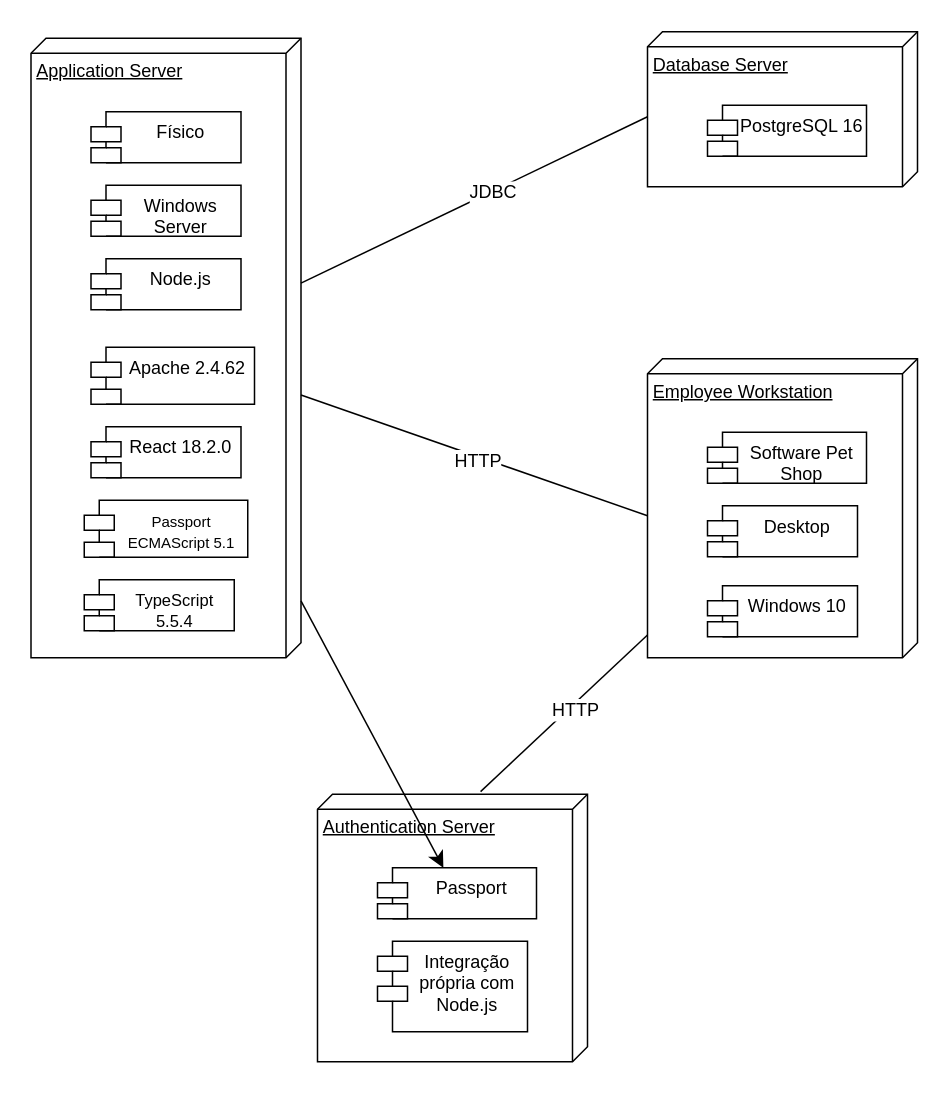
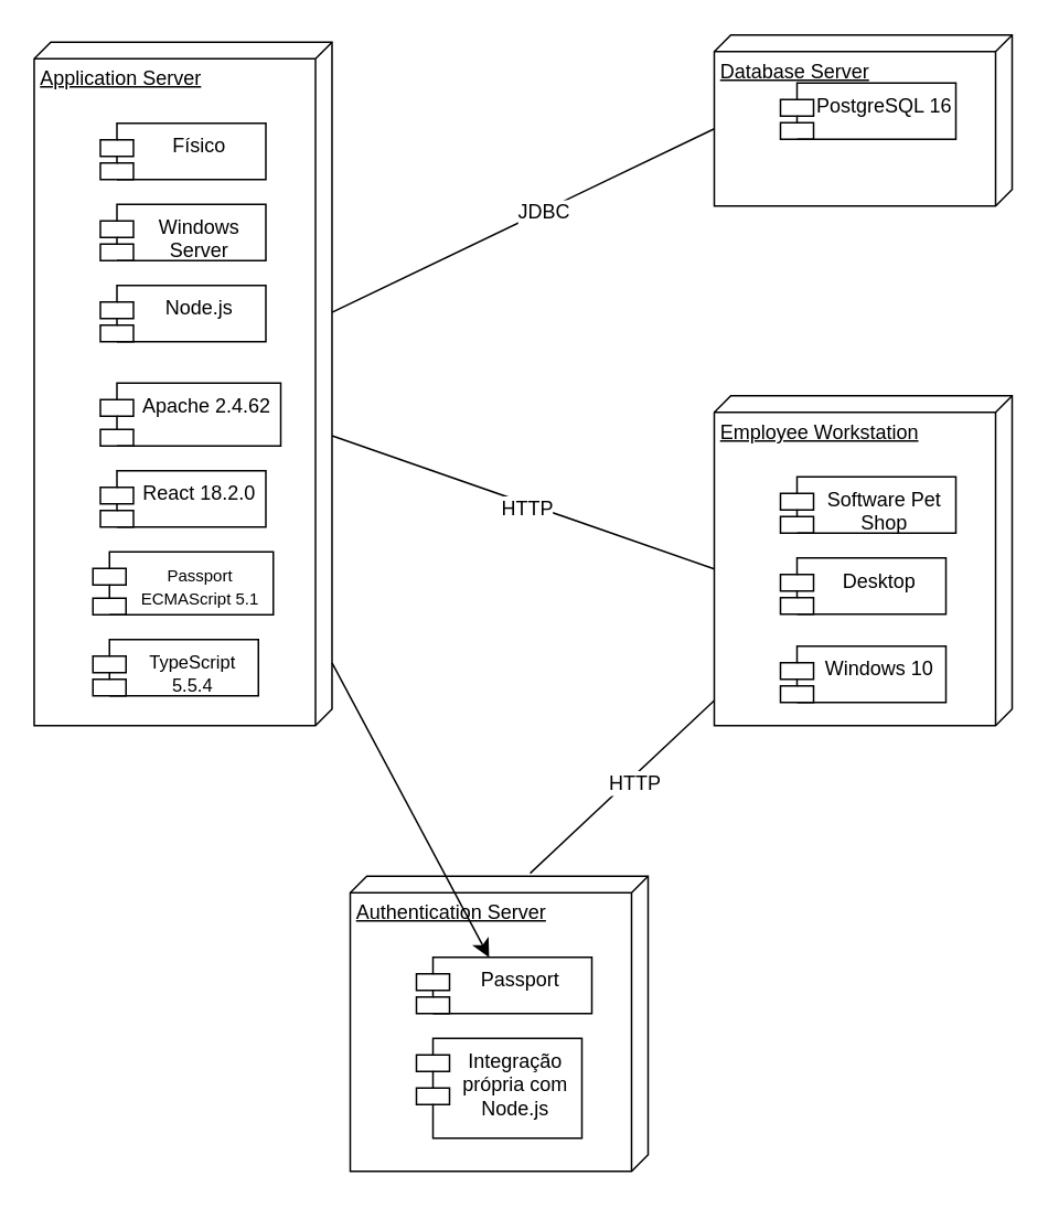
  <mxCell id="0" />
  <mxCell id="1" parent="0" />
  <mxCell id="2" style="edgeStyle=none;curved=1;rounded=0;orthogonalLoop=1;jettySize=auto;html=1;exitX=0;exitY=0;exitDx=318;exitDy=95;exitPerimeter=0;fontSize=12;startSize=8;endSize=8;" edge="1" parent="1" source="3"><mxGeometry relative="1" as="geometry"><mxPoint x="105" y="343.095" as="targetPoint" /></mxGeometry></mxCell>
  <mxCell id="3" value="Application Server" style="verticalAlign=top;align=left;spacingTop=8;spacingLeft=2;spacingRight=12;shape=cube;size=10;direction=south;fontStyle=4;html=1;whiteSpace=wrap;" vertex="1" parent="1"><mxGeometry x="20" y="25" width="180" height="413" as="geometry" /></mxCell>
  <mxCell id="4" value="Físico" style="shape=module;align=left;spacingLeft=20;align=center;verticalAlign=top;whiteSpace=wrap;html=1;" vertex="1" parent="1"><mxGeometry x="60" y="74" width="100" height="34" as="geometry" /></mxCell>
  <mxCell id="5" value="Windows Server" style="shape=module;align=left;spacingLeft=20;align=center;verticalAlign=top;whiteSpace=wrap;html=1;" vertex="1" parent="1"><mxGeometry x="60" y="123" width="100" height="34" as="geometry" /></mxCell>
  <mxCell id="6" value="Node.js" style="shape=module;align=left;spacingLeft=20;align=center;verticalAlign=top;whiteSpace=wrap;html=1;" vertex="1" parent="1"><mxGeometry x="60" y="172" width="100" height="34" as="geometry" /></mxCell>
  <mxCell id="7" value="Apache 2.4.62" style="shape=module;align=left;spacingLeft=20;align=center;verticalAlign=top;whiteSpace=wrap;html=1;" vertex="1" parent="1"><mxGeometry x="60" y="231" width="109" height="38" as="geometry" /></mxCell>
  <mxCell id="8" value="React 18.2.0" style="shape=module;align=left;spacingLeft=20;align=center;verticalAlign=top;whiteSpace=wrap;html=1;" vertex="1" parent="1"><mxGeometry x="60" y="284" width="100" height="34" as="geometry" /></mxCell>
  <mxCell id="9" style="edgeStyle=none;curved=1;rounded=0;orthogonalLoop=1;jettySize=auto;html=1;exitX=0;exitY=0;exitDx=318;exitDy=95;exitPerimeter=0;fontSize=12;startSize=8;endSize=8;" edge="1" parent="1"><mxGeometry relative="1" as="geometry"><mxPoint x="100.5" y="445.095" as="targetPoint" /><mxPoint x="100.5" y="445" as="sourcePoint" /></mxGeometry></mxCell>
  <mxCell id="10" value="&lt;font style=&quot;font-size: 10px;&quot;&gt;Passport ECMAScript 5.1&lt;/font&gt;" style="shape=module;align=left;spacingLeft=20;align=center;verticalAlign=top;whiteSpace=wrap;html=1;" vertex="1" parent="1"><mxGeometry x="55.5" y="333" width="109" height="38" as="geometry" /></mxCell>
  <mxCell id="11" value="&lt;font style=&quot;font-size: 11px;&quot;&gt;TypeScript 5.5.4&lt;/font&gt;" style="shape=module;align=left;spacingLeft=20;align=center;verticalAlign=top;whiteSpace=wrap;html=1;" vertex="1" parent="1"><mxGeometry x="55.5" y="386" width="100" height="34" as="geometry" /></mxCell>
  <mxCell id="12" value="Database Server" style="verticalAlign=top;align=left;spacingTop=8;spacingLeft=2;spacingRight=12;shape=cube;size=10;direction=south;fontStyle=4;html=1;whiteSpace=wrap;" vertex="1" parent="1"><mxGeometry x="431" y="20.67" width="180" height="103.33" as="geometry" /></mxCell>
- <mxCell id="13" value="PostgreSQL 16" style="shape=module;align=left;spacingLeft=20;align=center;verticalAlign=top;whiteSpace=wrap;html=1;" vertex="1" parent="1"><mxGeometry x="471" y="69.67" width="106" height="34" as="geometry" /></mxCell>
+ <mxCell id="13" value="PostgreSQL 16" style="shape=module;align=left;spacingLeft=20;align=center;verticalAlign=top;whiteSpace=wrap;html=1;" vertex="1" parent="1"><mxGeometry x="471" y="49.67" width="106" height="34" as="geometry" /></mxCell>
  <mxCell id="14" value="Employee Workstation" style="verticalAlign=top;align=left;spacingTop=8;spacingLeft=2;spacingRight=12;shape=cube;size=10;direction=south;fontStyle=4;html=1;whiteSpace=wrap;" vertex="1" parent="1"><mxGeometry x="431" y="238.67" width="180" height="199.33" as="geometry" /></mxCell>
  <mxCell id="15" value="Software Pet Shop" style="shape=module;align=left;spacingLeft=20;align=center;verticalAlign=top;whiteSpace=wrap;html=1;" vertex="1" parent="1"><mxGeometry x="471" y="287.67" width="106" height="34" as="geometry" /></mxCell>
  <mxCell id="16" value="Desktop" style="shape=module;align=left;spacingLeft=20;align=center;verticalAlign=top;whiteSpace=wrap;html=1;" vertex="1" parent="1"><mxGeometry x="471" y="336.67" width="100" height="34" as="geometry" /></mxCell>
  <mxCell id="17" value="Windows 10" style="shape=module;align=left;spacingLeft=20;align=center;verticalAlign=top;whiteSpace=wrap;html=1;" vertex="1" parent="1"><mxGeometry x="471" y="390" width="100" height="34" as="geometry" /></mxCell>
  <mxCell id="18" value="Authentication Server" style="verticalAlign=top;align=left;spacingTop=8;spacingLeft=2;spacingRight=12;shape=cube;size=10;direction=south;fontStyle=4;html=1;whiteSpace=wrap;" vertex="1" parent="1"><mxGeometry x="211" y="529" width="180" height="178.33" as="geometry" /></mxCell>
  <mxCell id="19" value="Passport" style="shape=module;align=left;spacingLeft=20;align=center;verticalAlign=top;whiteSpace=wrap;html=1;" vertex="1" parent="1"><mxGeometry x="251" y="578" width="106" height="34" as="geometry" /></mxCell>
  <mxCell id="20" value="Integração própria com Node.js" style="shape=module;align=left;spacingLeft=20;align=center;verticalAlign=top;whiteSpace=wrap;html=1;" vertex="1" parent="1"><mxGeometry x="251" y="627" width="100" height="60.33" as="geometry" /></mxCell>
  <mxCell id="21" style="edgeStyle=none;curved=1;rounded=0;orthogonalLoop=1;jettySize=auto;html=1;entryX=0;entryY=0;entryDx=104.665;entryDy=180;entryPerimeter=0;fontSize=12;startSize=8;endSize=8;endArrow=none;endFill=0;" edge="1" parent="1" source="3" target="14"><mxGeometry relative="1" as="geometry" /></mxCell>
  <mxCell id="22" value="HTTP" style="edgeLabel;html=1;align=center;verticalAlign=middle;resizable=0;points=[];fontSize=12;" vertex="1" connectable="0" parent="21"><mxGeometry x="0.024" y="-2" relative="1" as="geometry"><mxPoint y="1" as="offset" /></mxGeometry></mxCell>
  <mxCell id="23" style="edgeStyle=none;curved=1;rounded=0;orthogonalLoop=1;jettySize=auto;html=1;entryX=0;entryY=0;entryDx=56.665;entryDy=180;entryPerimeter=0;fontSize=12;startSize=8;endSize=8;endArrow=none;endFill=0;" edge="1" parent="1" source="3" target="12"><mxGeometry relative="1" as="geometry" /></mxCell>
  <mxCell id="24" value="JDBC" style="edgeLabel;html=1;align=center;verticalAlign=middle;resizable=0;points=[];fontSize=12;" vertex="1" connectable="0" parent="23"><mxGeometry x="0.1" relative="1" as="geometry"><mxPoint as="offset" /></mxGeometry></mxCell>
  <mxCell id="25" style="edgeStyle=none;curved=1;rounded=0;orthogonalLoop=1;jettySize=auto;html=1;entryX=-0.01;entryY=0.396;entryDx=0;entryDy=0;entryPerimeter=0;fontSize=12;startSize=8;endSize=8;endArrow=none;endFill=0;" edge="1" parent="1" source="14" target="18"><mxGeometry relative="1" as="geometry" /></mxCell>
  <mxCell id="26" value="HTTP" style="edgeLabel;html=1;align=center;verticalAlign=middle;resizable=0;points=[];fontSize=12;" vertex="1" connectable="0" parent="25"><mxGeometry x="-0.094" y="3" relative="1" as="geometry"><mxPoint as="offset" /></mxGeometry></mxCell>
  <mxCell id="27" style="edgeStyle=none;curved=1;rounded=0;orthogonalLoop=1;jettySize=auto;html=1;fontSize=12;startSize=8;endSize=8;" edge="1" parent="1" source="3" target="19"><mxGeometry relative="1" as="geometry" /></mxCell>
